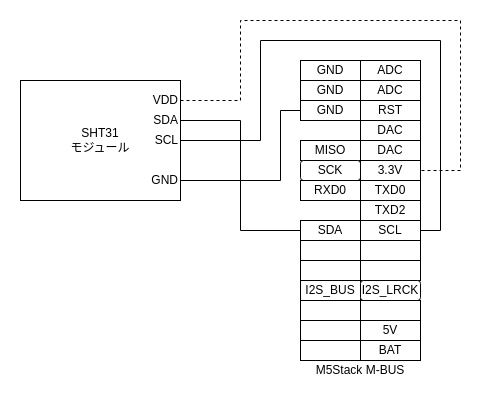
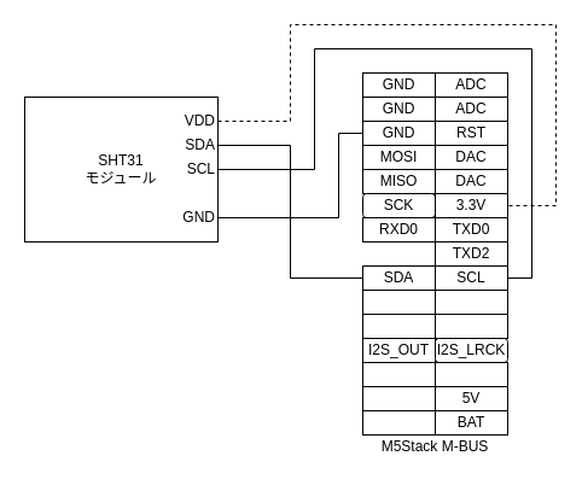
  <mxCell id="0" />
  <mxCell id="1" parent="0" />
  <mxCell id="2" value="SHT31&lt;br&gt;モジュール" style="rounded=0;whiteSpace=wrap;html=1;" vertex="1" parent="1"><mxGeometry x="20" y="80" width="160" height="120" as="geometry" /></mxCell>
  <mxCell id="3" value="GND" style="rounded=0;whiteSpace=wrap;html=1;" vertex="1" parent="1"><mxGeometry x="300" y="60" width="60" height="20" as="geometry" /></mxCell>
  <mxCell id="4" value="GND" style="rounded=0;whiteSpace=wrap;html=1;" vertex="1" parent="1"><mxGeometry x="300" y="80" width="60" height="20" as="geometry" /></mxCell>
  <mxCell id="5" value="GND" style="rounded=0;whiteSpace=wrap;html=1;" vertex="1" parent="1"><mxGeometry x="300" y="100" width="60" height="20" as="geometry" /></mxCell>
  <mxCell id="6" value="RST" style="rounded=0;whiteSpace=wrap;html=1;" vertex="1" parent="1"><mxGeometry x="360" y="100" width="60" height="20" as="geometry" /></mxCell>
+ <mxCell id="7" value="MOSI" style="rounded=0;whiteSpace=wrap;html=1;" vertex="1" parent="1"><mxGeometry x="300" y="120" width="60" height="20" as="geometry" /></mxCell>
  <mxCell id="8" value="MISO" style="rounded=0;whiteSpace=wrap;html=1;" vertex="1" parent="1"><mxGeometry x="300" y="140" width="60" height="20" as="geometry" /></mxCell>
  <mxCell id="9" value="SCK" style="whiteSpace=wrap;html=1;rounded=1;" vertex="1" parent="1"><mxGeometry x="300" y="160" width="60" height="20" as="geometry" /></mxCell>
  <mxCell id="10" value="3.3V" style="rounded=0;whiteSpace=wrap;html=1;" vertex="1" parent="1"><mxGeometry x="360" y="160" width="60" height="20" as="geometry" /></mxCell>
  <mxCell id="11" value="DAC" style="rounded=0;whiteSpace=wrap;html=1;" vertex="1" parent="1"><mxGeometry x="360" y="140" width="60" height="20" as="geometry" /></mxCell>
  <mxCell id="12" value="DAC" style="rounded=0;whiteSpace=wrap;html=1;" vertex="1" parent="1"><mxGeometry x="360" y="120" width="60" height="20" as="geometry" /></mxCell>
  <mxCell id="13" value="ADC" style="rounded=0;whiteSpace=wrap;html=1;" vertex="1" parent="1"><mxGeometry x="360" y="60" width="60" height="20" as="geometry" /></mxCell>
  <mxCell id="14" value="ADC" style="rounded=0;whiteSpace=wrap;html=1;" vertex="1" parent="1"><mxGeometry x="360" y="80" width="60" height="20" as="geometry" /></mxCell>
  <mxCell id="15" value="RXD0" style="rounded=0;whiteSpace=wrap;html=1;" vertex="1" parent="1"><mxGeometry x="300" y="180" width="60" height="20" as="geometry" /></mxCell>
  <mxCell id="16" value="TXD0" style="rounded=0;whiteSpace=wrap;html=1;" vertex="1" parent="1"><mxGeometry x="360" y="180" width="60" height="20" as="geometry" /></mxCell>
  <mxCell id="17" value="TXD2" style="rounded=0;whiteSpace=wrap;html=1;" vertex="1" parent="1"><mxGeometry x="360" y="200" width="60" height="20" as="geometry" /></mxCell>
  <mxCell id="18" value="SDA" style="rounded=0;whiteSpace=wrap;html=1;" vertex="1" parent="1"><mxGeometry x="300" y="220" width="60" height="20" as="geometry" /></mxCell>
  <mxCell id="19" value="SCL" style="rounded=0;whiteSpace=wrap;html=1;" vertex="1" parent="1"><mxGeometry x="360" y="220" width="60" height="20" as="geometry" /></mxCell>
  <mxCell id="20" value="" style="rounded=0;whiteSpace=wrap;html=1;" vertex="1" parent="1"><mxGeometry x="300" y="240" width="60" height="20" as="geometry" /></mxCell>
  <mxCell id="21" value="" style="rounded=0;whiteSpace=wrap;html=1;" vertex="1" parent="1"><mxGeometry x="360" y="240" width="60" height="20" as="geometry" /></mxCell>
  <mxCell id="22" value="" style="rounded=0;whiteSpace=wrap;html=1;" vertex="1" parent="1"><mxGeometry x="300" y="260" width="60" height="20" as="geometry" /></mxCell>
  <mxCell id="23" value="" style="rounded=0;whiteSpace=wrap;html=1;" vertex="1" parent="1"><mxGeometry x="360" y="260" width="60" height="20" as="geometry" /></mxCell>
- <mxCell id="24" value="I2S_BUS" style="rounded=0;whiteSpace=wrap;html=1;" vertex="1" parent="1"><mxGeometry x="300" y="280" width="60" height="20" as="geometry" /></mxCell>
+ <mxCell id="24" value="I2S_OUT" style="rounded=0;whiteSpace=wrap;html=1;" vertex="1" parent="1"><mxGeometry x="300" y="280" width="60" height="20" as="geometry" /></mxCell>
  <mxCell id="25" value="I2S_LRCK" style="whiteSpace=wrap;html=1;rounded=1;" vertex="1" parent="1"><mxGeometry x="360" y="280" width="60" height="20" as="geometry" /></mxCell>
  <mxCell id="26" value="" style="rounded=0;whiteSpace=wrap;html=1;" vertex="1" parent="1"><mxGeometry x="360" y="300" width="60" height="20" as="geometry" /></mxCell>
  <mxCell id="27" value="5V" style="rounded=0;whiteSpace=wrap;html=1;" vertex="1" parent="1"><mxGeometry x="360" y="320" width="60" height="20" as="geometry" /></mxCell>
  <mxCell id="28" value="BAT" style="rounded=0;whiteSpace=wrap;html=1;" vertex="1" parent="1"><mxGeometry x="360" y="340" width="60" height="20" as="geometry" /></mxCell>
  <mxCell id="29" value="" style="rounded=0;whiteSpace=wrap;html=1;" vertex="1" parent="1"><mxGeometry x="300" y="300" width="60" height="20" as="geometry" /></mxCell>
  <mxCell id="30" value="" style="rounded=0;whiteSpace=wrap;html=1;" vertex="1" parent="1"><mxGeometry x="300" y="320" width="60" height="20" as="geometry" /></mxCell>
  <mxCell id="31" value="" style="rounded=0;whiteSpace=wrap;html=1;" vertex="1" parent="1"><mxGeometry x="300" y="340" width="60" height="20" as="geometry" /></mxCell>
  <mxCell id="32" style="edgeStyle=orthogonalEdgeStyle;rounded=0;orthogonalLoop=1;jettySize=auto;html=1;exitX=1;exitY=0.5;exitDx=0;exitDy=0;entryX=0;entryY=0.5;entryDx=0;entryDy=0;endArrow=none;endFill=0;" edge="1" parent="1" source="33" target="5"><mxGeometry relative="1" as="geometry"><Array as="points"><mxPoint x="280" y="180" /><mxPoint x="280" y="110" /></Array></mxGeometry></mxCell>
  <mxCell id="33" value="GND" style="text;html=1;strokeColor=none;fillColor=none;align=right;verticalAlign=middle;whiteSpace=wrap;rounded=0;" vertex="1" parent="1"><mxGeometry x="120" y="170" width="60" height="20" as="geometry" /></mxCell>
  <mxCell id="34" style="edgeStyle=orthogonalEdgeStyle;rounded=0;orthogonalLoop=1;jettySize=auto;html=1;exitX=1;exitY=0.5;exitDx=0;exitDy=0;entryX=1;entryY=0.5;entryDx=0;entryDy=0;endArrow=none;endFill=0;" edge="1" parent="1" source="35" target="19"><mxGeometry relative="1" as="geometry"><Array as="points"><mxPoint x="260" y="140" /><mxPoint x="260" y="40" /><mxPoint x="440" y="40" /><mxPoint x="440" y="230" /></Array></mxGeometry></mxCell>
  <mxCell id="35" value="SCL" style="text;html=1;strokeColor=none;fillColor=none;align=right;verticalAlign=middle;whiteSpace=wrap;rounded=0;" vertex="1" parent="1"><mxGeometry x="120" y="130" width="60" height="20" as="geometry" /></mxCell>
  <mxCell id="36" style="edgeStyle=orthogonalEdgeStyle;rounded=0;orthogonalLoop=1;jettySize=auto;html=1;exitX=1;exitY=0.5;exitDx=0;exitDy=0;entryX=0;entryY=0.5;entryDx=0;entryDy=0;endArrow=none;endFill=0;" edge="1" parent="1" source="37" target="18"><mxGeometry relative="1" as="geometry" /></mxCell>
  <mxCell id="37" value="SDA" style="text;html=1;strokeColor=none;fillColor=none;align=right;verticalAlign=middle;whiteSpace=wrap;rounded=0;" vertex="1" parent="1"><mxGeometry x="120" y="110" width="60" height="20" as="geometry" /></mxCell>
  <mxCell id="38" style="edgeStyle=orthogonalEdgeStyle;rounded=0;orthogonalLoop=1;jettySize=auto;html=1;exitX=1;exitY=0.5;exitDx=0;exitDy=0;entryX=1;entryY=0.5;entryDx=0;entryDy=0;endArrow=none;endFill=0;dashed=1;" edge="1" parent="1" source="39" target="10"><mxGeometry relative="1" as="geometry"><Array as="points"><mxPoint x="240" y="100" /><mxPoint x="240" y="20" /><mxPoint x="460" y="20" /><mxPoint x="460" y="170" /></Array></mxGeometry></mxCell>
  <mxCell id="39" value="VDD" style="text;html=1;strokeColor=none;fillColor=none;align=right;verticalAlign=middle;whiteSpace=wrap;rounded=0;" vertex="1" parent="1"><mxGeometry x="120" y="90" width="60" height="20" as="geometry" /></mxCell>
  <mxCell id="40" value="M5Stack M-BUS" style="text;html=1;strokeColor=none;fillColor=none;align=center;verticalAlign=middle;whiteSpace=wrap;rounded=0;" vertex="1" parent="1"><mxGeometry x="300" y="360" width="120" height="20" as="geometry" /></mxCell>
